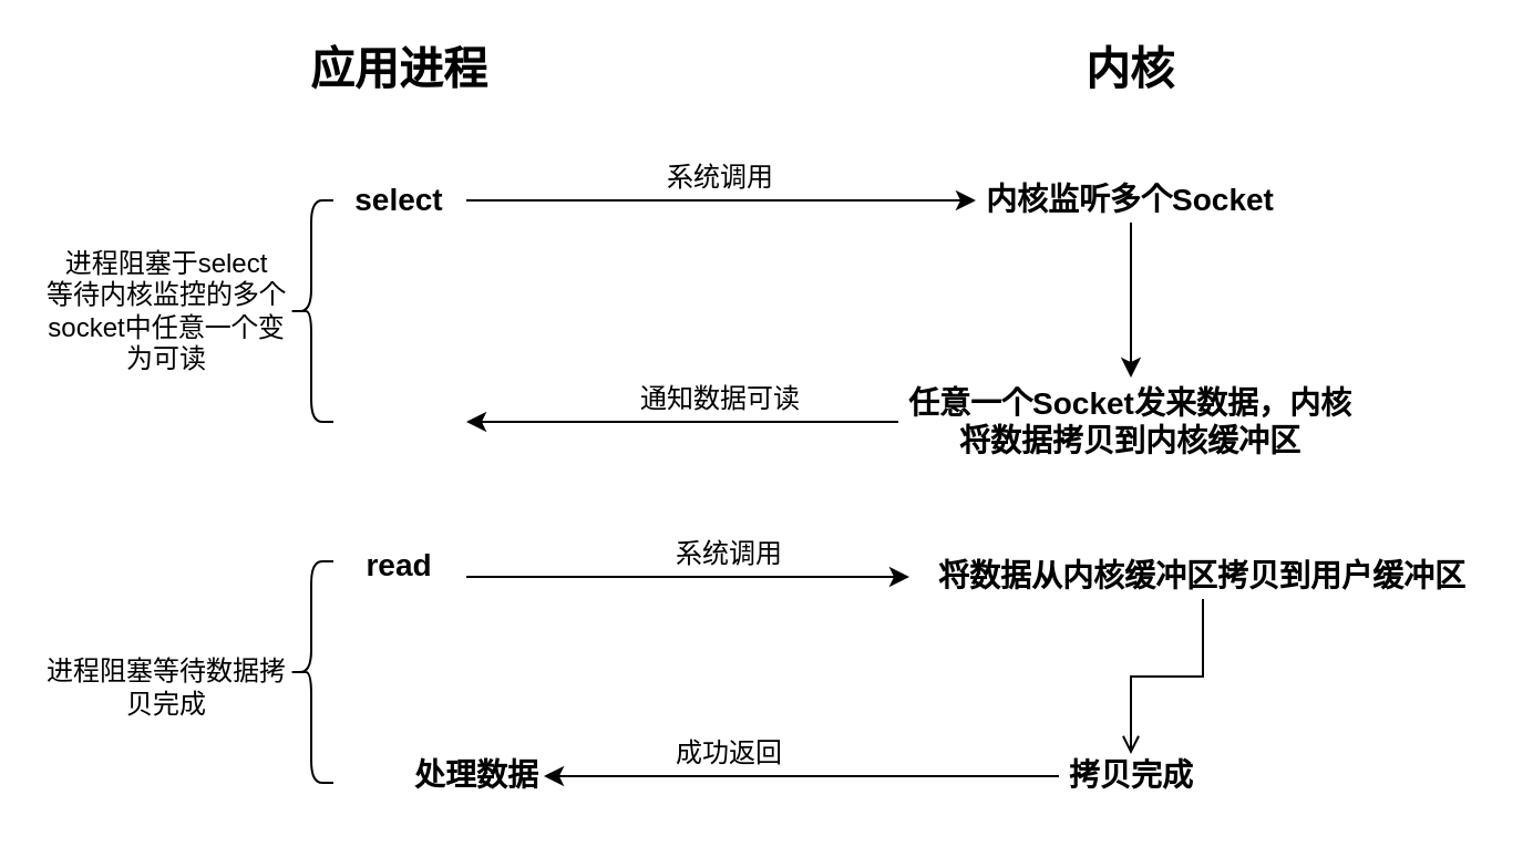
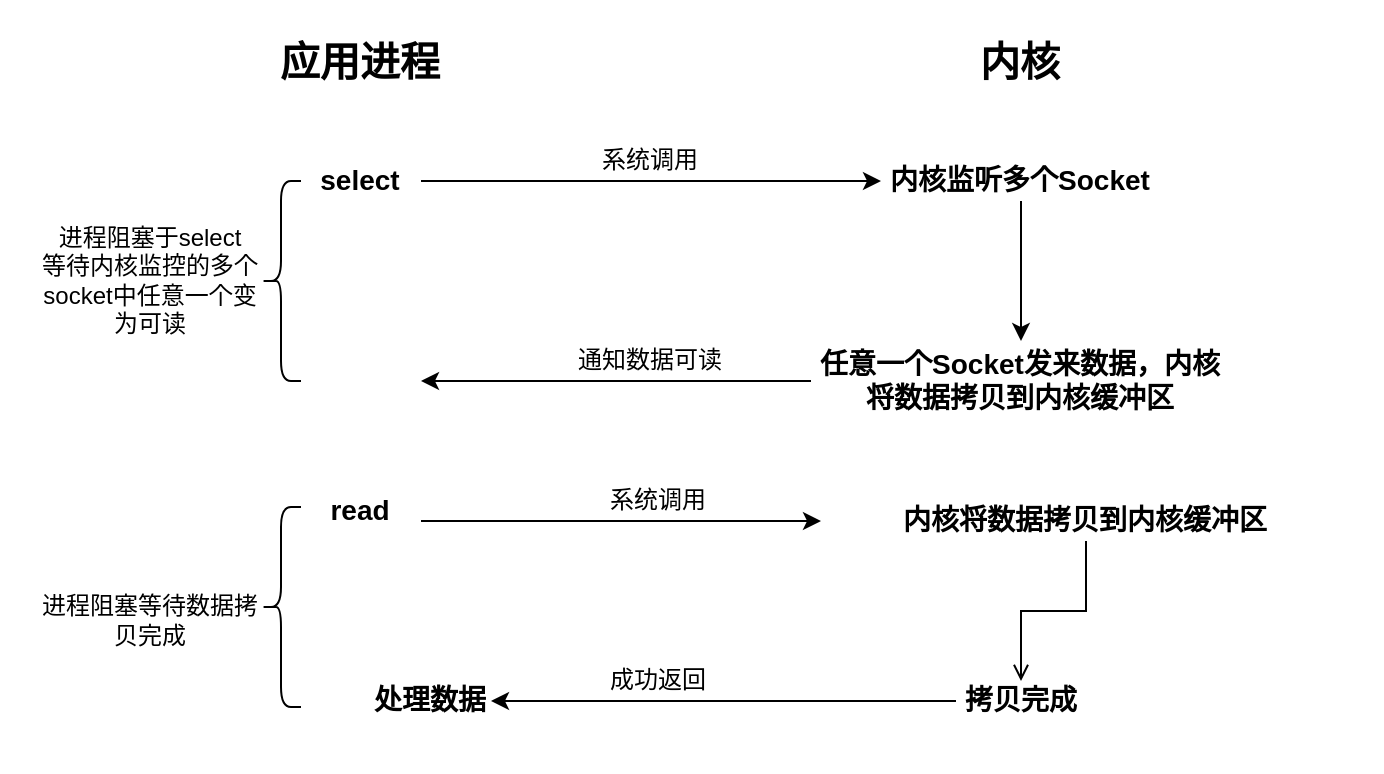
  <mxCell id="0" />
  <mxCell id="1" parent="0" />
  <mxCell id="2" value="&lt;b&gt;&lt;font style=&quot;font-size: 20px&quot;&gt;应用进程&lt;/font&gt;&lt;/b&gt;" style="text;html=1;strokeColor=none;fillColor=none;align=center;verticalAlign=middle;whiteSpace=wrap;rounded=0;" vertex="1" parent="1"><mxGeometry x="120" y="20" width="120" height="20" as="geometry" /></mxCell>
  <mxCell id="3" value="&lt;b&gt;&lt;font style=&quot;font-size: 20px&quot;&gt;内核&lt;/font&gt;&lt;/b&gt;" style="text;html=1;strokeColor=none;fillColor=none;align=center;verticalAlign=middle;whiteSpace=wrap;rounded=0;" vertex="1" parent="1"><mxGeometry x="470" y="20" width="80" height="20" as="geometry" /></mxCell>
  <mxCell id="4" style="edgeStyle=orthogonalEdgeStyle;rounded=0;orthogonalLoop=1;jettySize=auto;html=1;exitX=1;exitY=0.5;exitDx=0;exitDy=0;" edge="1" parent="1" source="5" target="7"><mxGeometry relative="1" as="geometry" /></mxCell>
  <mxCell id="5" value="&lt;b&gt;&lt;font style=&quot;font-size: 14px&quot;&gt;select&lt;/font&gt;&lt;/b&gt;" style="text;html=1;strokeColor=none;fillColor=none;align=center;verticalAlign=middle;whiteSpace=wrap;rounded=0;" vertex="1" parent="1"><mxGeometry x="150" y="75" width="60" height="30" as="geometry" /></mxCell>
  <mxCell id="6" style="edgeStyle=orthogonalEdgeStyle;rounded=0;orthogonalLoop=1;jettySize=auto;html=1;exitX=0.5;exitY=1;exitDx=0;exitDy=0;" edge="1" parent="1" source="7"><mxGeometry relative="1" as="geometry"><mxPoint x="510" y="170" as="targetPoint" /></mxGeometry></mxCell>
  <mxCell id="7" value="&lt;b&gt;&lt;font style=&quot;font-size: 14px&quot;&gt;内核监听多个Socket&lt;br&gt;&lt;/font&gt;&lt;/b&gt;" style="text;html=1;strokeColor=none;fillColor=none;align=center;verticalAlign=middle;whiteSpace=wrap;rounded=0;" vertex="1" parent="1"><mxGeometry x="440" y="80" width="140" height="20" as="geometry" /></mxCell>
  <mxCell id="8" value="系统调用" style="text;html=1;strokeColor=none;fillColor=none;align=center;verticalAlign=middle;whiteSpace=wrap;rounded=0;" vertex="1" parent="1"><mxGeometry x="270" y="70" width="110" height="20" as="geometry" /></mxCell>
  <mxCell id="9" value="&lt;b&gt;&lt;font style=&quot;font-size: 14px&quot;&gt;任意一个Socket发来数据，内核将数据拷贝到内核缓冲区&lt;br&gt;&lt;/font&gt;&lt;/b&gt;" style="text;html=1;strokeColor=none;fillColor=none;align=center;verticalAlign=middle;whiteSpace=wrap;rounded=0;" vertex="1" parent="1"><mxGeometry x="405" y="180" width="210" height="20" as="geometry" /></mxCell>
  <mxCell id="10" value="" style="endArrow=classic;html=1;exitX=0;exitY=0.5;exitDx=0;exitDy=0;" edge="1" parent="1" source="9"><mxGeometry width="50" height="50" relative="1" as="geometry"><mxPoint x="30" y="210" as="sourcePoint" /><mxPoint x="210" y="190" as="targetPoint" /></mxGeometry></mxCell>
  <mxCell id="11" value="通知数据可读" style="text;html=1;strokeColor=none;fillColor=none;align=center;verticalAlign=middle;whiteSpace=wrap;rounded=0;" vertex="1" parent="1"><mxGeometry x="270" y="170" width="110" height="20" as="geometry" /></mxCell>
  <mxCell id="12" value="" style="endArrow=classic;html=1;" edge="1" parent="1"><mxGeometry width="50" height="50" relative="1" as="geometry"><mxPoint x="210" y="260" as="sourcePoint" /><mxPoint x="410" y="260" as="targetPoint" /></mxGeometry></mxCell>
  <mxCell id="13" value="&lt;b&gt;&lt;font style=&quot;font-size: 14px&quot;&gt;read&lt;/font&gt;&lt;/b&gt;" style="text;html=1;strokeColor=none;fillColor=none;align=center;verticalAlign=middle;whiteSpace=wrap;rounded=0;" vertex="1" parent="1"><mxGeometry x="150" y="240" width="60" height="30" as="geometry" /></mxCell>
  <mxCell id="14" value="系统调用" style="text;html=1;strokeColor=none;fillColor=none;align=center;verticalAlign=middle;whiteSpace=wrap;rounded=0;" vertex="1" parent="1"><mxGeometry x="274" y="240" width="110" height="20" as="geometry" /></mxCell>
  <mxCell id="15" style="edgeStyle=orthogonalEdgeStyle;rounded=0;orthogonalLoop=1;jettySize=auto;html=1;exitX=0.5;exitY=1;exitDx=0;exitDy=0;endArrow=open;" edge="1" parent="1" source="16" target="18"><mxGeometry relative="1" as="geometry" /></mxCell>
- <mxCell id="16" value="&lt;b&gt;&lt;font style=&quot;font-size: 14px&quot;&gt;将数据从内核缓冲区拷贝到用户缓冲区&lt;br&gt;&lt;/font&gt;&lt;/b&gt;" style="text;html=1;strokeColor=none;fillColor=none;align=center;verticalAlign=middle;whiteSpace=wrap;rounded=0;" vertex="1" parent="1"><mxGeometry x="415" y="250" width="255" height="20" as="geometry" /></mxCell>
+ <mxCell id="16" value="&lt;b&gt;&lt;font style=&quot;font-size: 14px&quot;&gt;内核将数据拷贝到内核缓冲区&lt;br&gt;&lt;/font&gt;&lt;/b&gt;" style="text;html=1;strokeColor=none;fillColor=none;align=center;verticalAlign=middle;whiteSpace=wrap;rounded=0;" vertex="1" parent="1"><mxGeometry x="415" y="250" width="255" height="20" as="geometry" /></mxCell>
  <mxCell id="17" style="edgeStyle=orthogonalEdgeStyle;rounded=0;orthogonalLoop=1;jettySize=auto;html=1;exitX=0;exitY=0.5;exitDx=0;exitDy=0;entryX=1;entryY=0.5;entryDx=0;entryDy=0;" edge="1" parent="1" source="18" target="19"><mxGeometry relative="1" as="geometry" /></mxCell>
  <mxCell id="18" value="&lt;b&gt;&lt;font style=&quot;font-size: 14px&quot;&gt;拷贝完成&lt;br&gt;&lt;/font&gt;&lt;/b&gt;" style="text;html=1;strokeColor=none;fillColor=none;align=center;verticalAlign=middle;whiteSpace=wrap;rounded=0;" vertex="1" parent="1"><mxGeometry x="477.5" y="340" width="65" height="20" as="geometry" /></mxCell>
  <mxCell id="19" value="&lt;b&gt;&lt;font style=&quot;font-size: 14px&quot;&gt;处理数据&lt;/font&gt;&lt;/b&gt;" style="text;html=1;strokeColor=none;fillColor=none;align=center;verticalAlign=middle;whiteSpace=wrap;rounded=0;" vertex="1" parent="1"><mxGeometry x="185" y="335" width="60" height="30" as="geometry" /></mxCell>
  <mxCell id="20" value="成功返回" style="text;html=1;strokeColor=none;fillColor=none;align=center;verticalAlign=middle;whiteSpace=wrap;rounded=0;" vertex="1" parent="1"><mxGeometry x="274" y="330" width="110" height="20" as="geometry" /></mxCell>
  <mxCell id="21" value="" style="shape=curlyBracket;whiteSpace=wrap;html=1;rounded=1;" vertex="1" parent="1"><mxGeometry x="130" y="90" width="20" height="100" as="geometry" /></mxCell>
  <mxCell id="22" value="进程阻塞于select&lt;br&gt;等待内核监控的多个socket中任意一个变为可读" style="text;html=1;strokeColor=none;fillColor=none;align=center;verticalAlign=middle;whiteSpace=wrap;rounded=0;" vertex="1" parent="1"><mxGeometry x="20" y="130" width="110" height="20" as="geometry" /></mxCell>
  <mxCell id="23" value="" style="shape=curlyBracket;whiteSpace=wrap;html=1;rounded=1;" vertex="1" parent="1"><mxGeometry x="130" y="253" width="20" height="100" as="geometry" /></mxCell>
  <mxCell id="24" value="进程阻塞等待数据拷贝完成" style="text;html=1;strokeColor=none;fillColor=none;align=center;verticalAlign=middle;whiteSpace=wrap;rounded=0;" vertex="1" parent="1"><mxGeometry x="20" y="300" width="110" height="20" as="geometry" /></mxCell>
